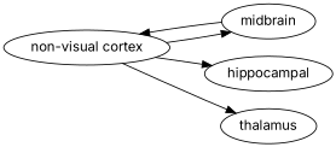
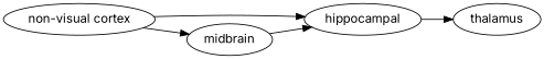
  strict digraph {
    fontname=Inter
    rankdir=LR
    node [fontname=Inter]
    edge [fontname=Inter]
    hippocampal
    thalamus
    midbrain
    "non-visual cortex"
-   "non-visual cortex" -> thalamus [weight=2.117693952767031]
-   midbrain -> "non-visual cortex" [weight=2.219453539545976]
+   hippocampal -> thalamus [weight=2.117693952767031]
+   midbrain -> hippocampal [weight=2.219453539545976]
    "non-visual cortex" -> hippocampal [weight=2.764114015597005]
    "non-visual cortex" -> midbrain [weight=2.3660207893396588]
  }
